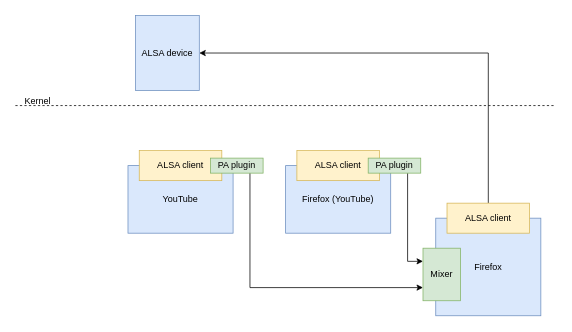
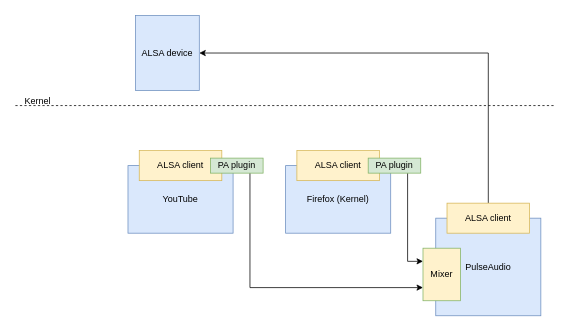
  <mxCell id="0" />
  <mxCell id="1" parent="0" />
  <mxCell id="2" value="YouTube" style="rounded=0;whiteSpace=wrap;html=1;fillColor=#dae8fc;strokeColor=#6c8ebf;" vertex="1" parent="1"><mxGeometry x="170" y="220" width="140" height="90" as="geometry" /></mxCell>
  <mxCell id="3" value="ALSA client" style="rounded=0;whiteSpace=wrap;html=1;fillColor=#fff2cc;strokeColor=#d6b656;" vertex="1" parent="1"><mxGeometry x="185" y="200" width="110" height="40" as="geometry" /></mxCell>
  <mxCell id="4" value="ALSA device" style="rounded=0;whiteSpace=wrap;html=1;fillColor=#dae8fc;strokeColor=#6c8ebf;" vertex="1" parent="1"><mxGeometry x="180" y="20" width="85" height="100" as="geometry" /></mxCell>
  <mxCell id="5" value="" style="endArrow=none;dashed=1;html=1;" edge="1" parent="1"><mxGeometry width="50" height="50" relative="1" as="geometry"><mxPoint x="20" y="140" as="sourcePoint" /><mxPoint x="740" y="140" as="targetPoint" /></mxGeometry></mxCell>
  <mxCell id="6" value="Kernel" style="text;html=1;strokeColor=none;fillColor=none;align=center;verticalAlign=middle;whiteSpace=wrap;rounded=0;" vertex="1" parent="1"><mxGeometry x="30" y="125" width="40" height="20" as="geometry" /></mxCell>
- <mxCell id="7" value="Firefox (YouTube)" style="rounded=0;whiteSpace=wrap;html=1;fillColor=#dae8fc;strokeColor=#6c8ebf;" vertex="1" parent="1"><mxGeometry x="380" y="220" width="140" height="90" as="geometry" /></mxCell>
+ <mxCell id="7" value="Firefox (Kernel)" style="rounded=0;whiteSpace=wrap;html=1;fillColor=#dae8fc;strokeColor=#6c8ebf;" vertex="1" parent="1"><mxGeometry x="380" y="220" width="140" height="90" as="geometry" /></mxCell>
  <mxCell id="8" value="ALSA client" style="rounded=0;whiteSpace=wrap;html=1;fillColor=#fff2cc;strokeColor=#d6b656;" vertex="1" parent="1"><mxGeometry x="395" y="200" width="110" height="40" as="geometry" /></mxCell>
- <mxCell id="9" value="&lt;div&gt;Firefox&lt;/div&gt;" style="rounded=0;whiteSpace=wrap;html=1;fillColor=#dae8fc;strokeColor=#6c8ebf;" vertex="1" parent="1"><mxGeometry x="580" y="290" width="140" height="130" as="geometry" /></mxCell>
+ <mxCell id="9" value="&lt;div&gt;PulseAudio&lt;/div&gt;" style="rounded=0;whiteSpace=wrap;html=1;fillColor=#dae8fc;strokeColor=#6c8ebf;" vertex="1" parent="1"><mxGeometry x="580" y="290" width="140" height="130" as="geometry" /></mxCell>
  <mxCell id="10" style="edgeStyle=orthogonalEdgeStyle;rounded=0;orthogonalLoop=1;jettySize=auto;html=1;exitX=0.5;exitY=0;exitDx=0;exitDy=0;entryX=1;entryY=0.5;entryDx=0;entryDy=0;" edge="1" parent="1" source="11" target="4"><mxGeometry relative="1" as="geometry" /></mxCell>
  <mxCell id="11" value="ALSA client" style="rounded=0;whiteSpace=wrap;html=1;fillColor=#fff2cc;strokeColor=#d6b656;" vertex="1" parent="1"><mxGeometry x="595" y="270" width="110" height="40" as="geometry" /></mxCell>
  <mxCell id="12" style="edgeStyle=orthogonalEdgeStyle;rounded=0;orthogonalLoop=1;jettySize=auto;html=1;exitX=0.75;exitY=1;exitDx=0;exitDy=0;entryX=0;entryY=0.75;entryDx=0;entryDy=0;" edge="1" parent="1" source="13" target="16"><mxGeometry relative="1" as="geometry" /></mxCell>
  <mxCell id="13" value="&lt;div&gt;PA plugin&lt;br&gt;&lt;/div&gt;" style="rounded=0;whiteSpace=wrap;html=1;fillColor=#d5e8d4;strokeColor=#82b366;" vertex="1" parent="1"><mxGeometry x="280" y="210" width="70" height="20" as="geometry" /></mxCell>
  <mxCell id="14" style="edgeStyle=orthogonalEdgeStyle;rounded=0;orthogonalLoop=1;jettySize=auto;html=1;exitX=0.75;exitY=1;exitDx=0;exitDy=0;entryX=0;entryY=0.25;entryDx=0;entryDy=0;" edge="1" parent="1" source="15" target="16"><mxGeometry relative="1" as="geometry" /></mxCell>
  <mxCell id="15" value="&lt;div&gt;PA plugin&lt;br&gt;&lt;/div&gt;" style="rounded=0;whiteSpace=wrap;html=1;fillColor=#d5e8d4;strokeColor=#82b366;" vertex="1" parent="1"><mxGeometry x="490" y="210" width="70" height="20" as="geometry" /></mxCell>
- <mxCell id="16" value="Mixer" style="rounded=0;whiteSpace=wrap;html=1;fillColor=#d5e8d4;strokeColor=#82b366;" vertex="1" parent="1"><mxGeometry x="563" y="330" width="50" height="70" as="geometry" /></mxCell>
+ <mxCell id="16" value="Mixer" style="rounded=0;whiteSpace=wrap;html=1;fillColor=#fff2cc;strokeColor=#82b366;" vertex="1" parent="1"><mxGeometry x="563" y="330" width="50" height="70" as="geometry" /></mxCell>
